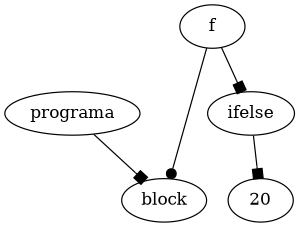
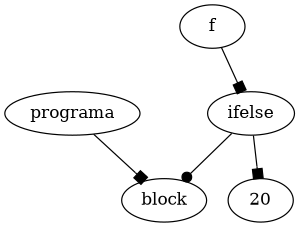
  digraph {
    edge [arrowhead=box]
    n1 [label=programa]
    n2 [label=block]
    n3 [label=f]
    n4 [label=ifelse]
    n5 [label=20]
    n1 -> n2
    n3 -> n4
-   n3 -> n2 [arrowhead=dot]
+   n4 -> n2 [arrowhead=dot]
    n4 -> n5
  }
